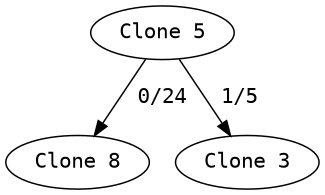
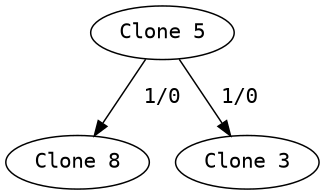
  digraph {
    fontname="DejaVu Sans Mono"
    node [fontname="DejaVu Sans Mono"]
    edge [fontname="DejaVu Sans Mono"]
    n1 [label="Clone 5"]
    n2 [label="Clone 8"]
    n3 [label="Clone 3"]
-   n1 -> n2 [label=" 0/24"]
-   n1 -> n3 [label=" 1/5"]
+   n1 -> n2 [label=" 1/0"]
+   n1 -> n3 [label=" 1/0"]
  }
